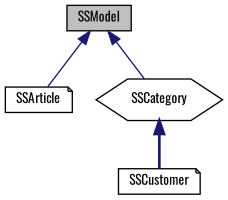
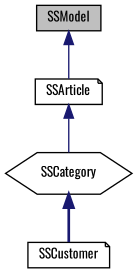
  digraph {
    fontname=Oswald
    node [color=black fillcolor=white fontname=Oswald fontsize=10 shape=note style=filled]
    edge [color=midnightblue dir=back fontname=Oswald fontsize=10 labelfontname=Helvetica labelfontsize=10 style=solid]
    n1 [fillcolor=grey75 fontcolor=black height=0.2 label=SSModel shape=box width=0.4]
    n2 [height=0.2 label=SSArticle width=0.4]
    n3 [height=0.2 label=SSCategory shape=hexagon width=0.4]
    n4 [height=0.2 label=SSCustomer width=0.4]
    n1 -> n2
-   n1 -> n3
+   n2 -> n3
    n3 -> n4 [style=bold]
  }
